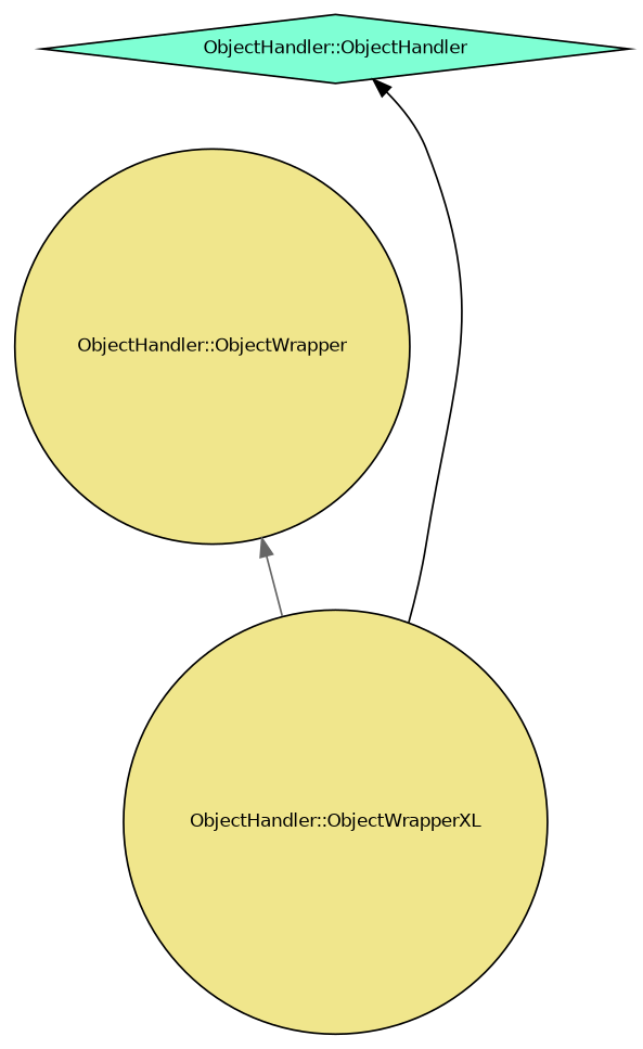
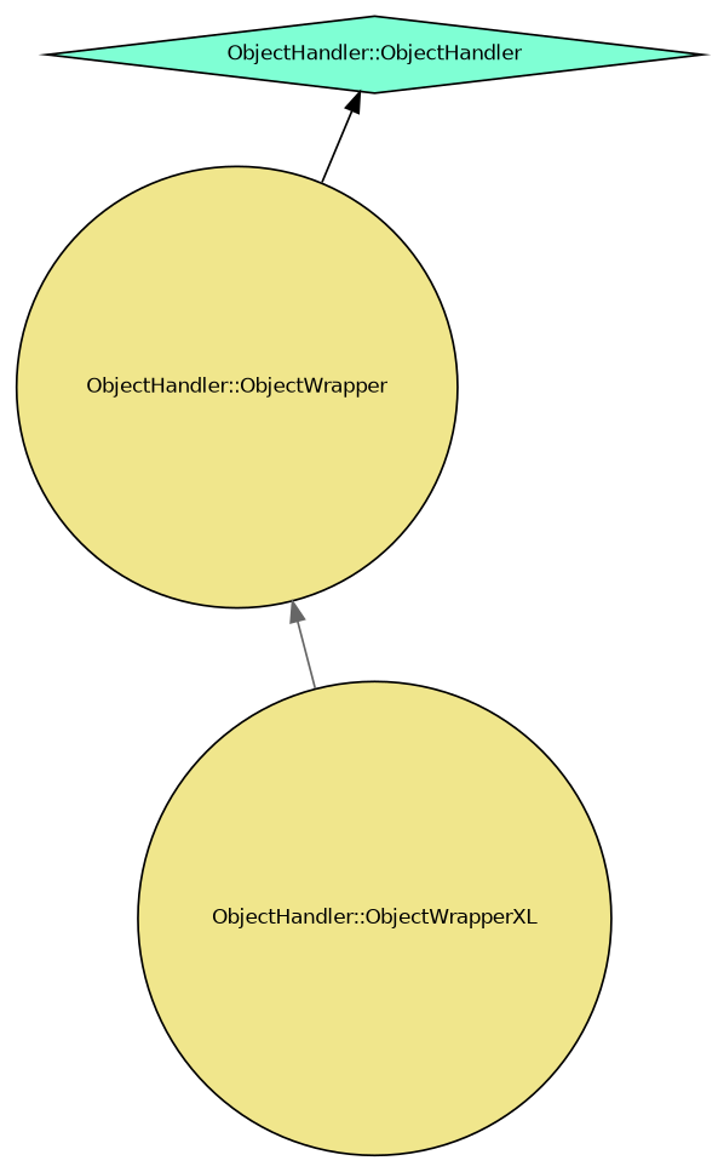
  digraph {
    node [color=black fillcolor=khaki fontname=Helvetica fontsize=10 shape=circle style=filled]
    edge [dir=back fontname=Helvetica fontsize=10 labelfontname=Helvetica labelfontsize=10 style=solid]
    n1 [fillcolor=aquamarine fontcolor=black height=0.2 label="ObjectHandler::ObjectHandler" shape=diamond width=0.4]
    n2 [height=0.2 label="ObjectHandler::ObjectWrapper" width=0.4]
    n3 [height=0.2 label="ObjectHandler::ObjectWrapperXL" width=0.4]
-   n1 -> n3 [color=black]
+   n1 -> n2 [color=black]
    n2 -> n3 [color=gray40]
  }
